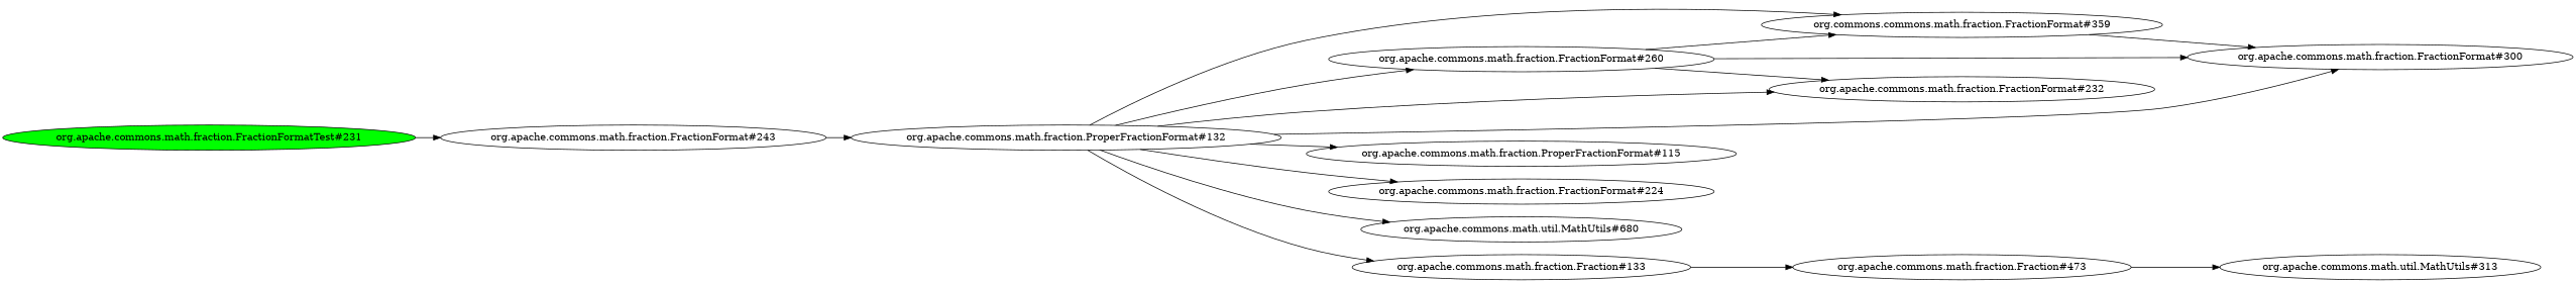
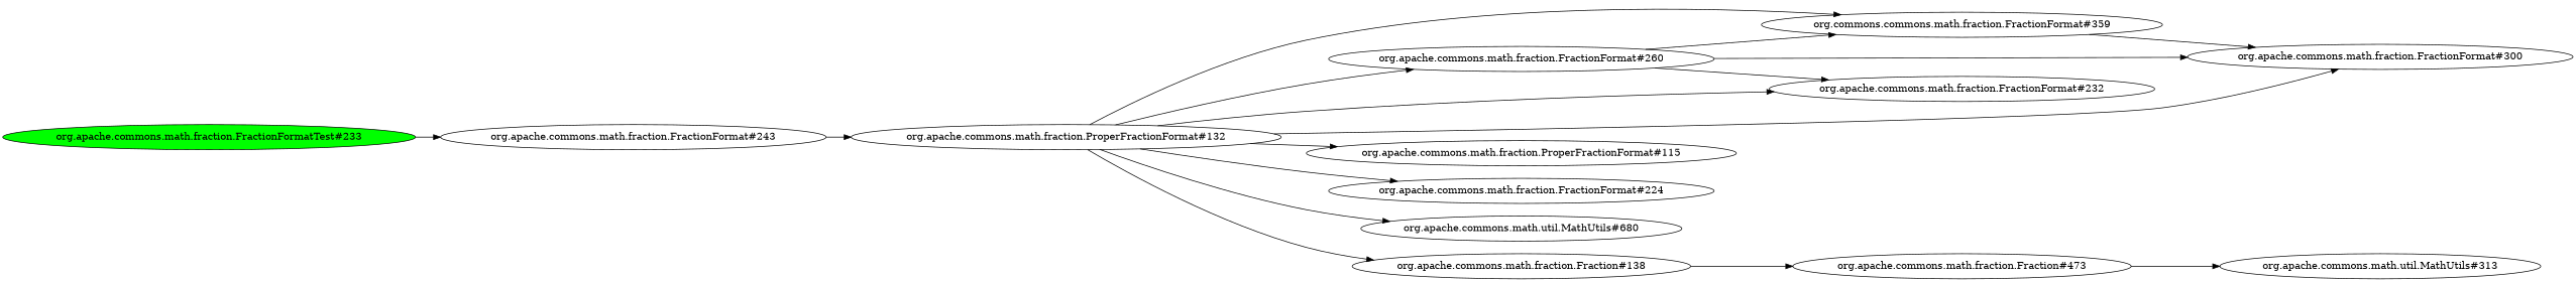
  digraph {
    rankdir=LR
-   "org.apache.commons.math.fraction.FractionFormatTest#233" [fillcolor=green style=filled label="org.apache.commons.math.fraction.FractionFormatTest#231"]
+   "org.apache.commons.math.fraction.FractionFormatTest#233" [fillcolor=green style=filled]
    "org.apache.commons.math.fraction.FractionFormat#243"
    "org.apache.commons.math.fraction.ProperFractionFormat#132"
    "org.apache.commons.math.fraction.FractionFormat#260"
    n5 [label="org.commons.commons.math.fraction.FractionFormat#359"]
    n6 [label="org.apache.commons.math.fraction.FractionFormat#300"]
    "org.apache.commons.math.fraction.FractionFormat#232"
    "org.apache.commons.math.fraction.ProperFractionFormat#115"
    "org.apache.commons.math.fraction.FractionFormat#224"
    "org.apache.commons.math.util.MathUtils#680"
-   "org.apache.commons.math.fraction.Fraction#133"
+   "org.apache.commons.math.fraction.Fraction#133" [label="org.apache.commons.math.fraction.Fraction#138"]
    "org.apache.commons.math.fraction.Fraction#473"
    "org.apache.commons.math.util.MathUtils#313"
    "org.apache.commons.math.fraction.FractionFormatTest#233" -> "org.apache.commons.math.fraction.FractionFormat#243"
    "org.apache.commons.math.fraction.FractionFormat#243" -> "org.apache.commons.math.fraction.ProperFractionFormat#132"
    "org.apache.commons.math.fraction.ProperFractionFormat#132" -> "org.apache.commons.math.fraction.FractionFormat#260"
    "org.apache.commons.math.fraction.ProperFractionFormat#132" -> n5
    "org.apache.commons.math.fraction.ProperFractionFormat#132" -> n6
    "org.apache.commons.math.fraction.ProperFractionFormat#132" -> "org.apache.commons.math.fraction.FractionFormat#232"
    "org.apache.commons.math.fraction.ProperFractionFormat#132" -> "org.apache.commons.math.fraction.ProperFractionFormat#115"
    "org.apache.commons.math.fraction.ProperFractionFormat#132" -> "org.apache.commons.math.fraction.FractionFormat#224"
    "org.apache.commons.math.fraction.ProperFractionFormat#132" -> "org.apache.commons.math.util.MathUtils#680"
    "org.apache.commons.math.fraction.ProperFractionFormat#132" -> "org.apache.commons.math.fraction.Fraction#133"
    "org.apache.commons.math.fraction.FractionFormat#260" -> n5
    "org.apache.commons.math.fraction.FractionFormat#260" -> n6
    "org.apache.commons.math.fraction.FractionFormat#260" -> "org.apache.commons.math.fraction.FractionFormat#232"
    n5 -> n6
    "org.apache.commons.math.fraction.Fraction#133" -> "org.apache.commons.math.fraction.Fraction#473"
    "org.apache.commons.math.fraction.Fraction#473" -> "org.apache.commons.math.util.MathUtils#313"
  }
